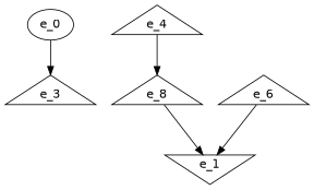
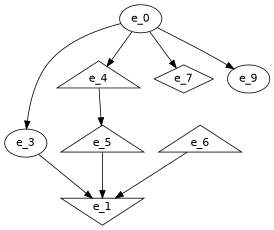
  digraph {
    fontname="DejaVu Sans"
    node [fontname="DejaVu Sans" shape=triangle]
    edge [fontname="DejaVu Sans"]
    e_0 [shape=""]
-   e_3
+   e_3 [shape=ellipse]
    e_4
+   e_7 [shape=diamond]
+   e_9 [shape=""]
    e_1 [shape=invtriangle]
-   e_5 [label=e_8]
+   e_5
    e_6
    e_0 -> e_3
+   e_0 -> e_4
+   e_0 -> e_7
+   e_0 -> e_9
+   e_3 -> e_1
    e_4 -> e_5
    e_5 -> e_1
    e_6 -> e_1
  }
